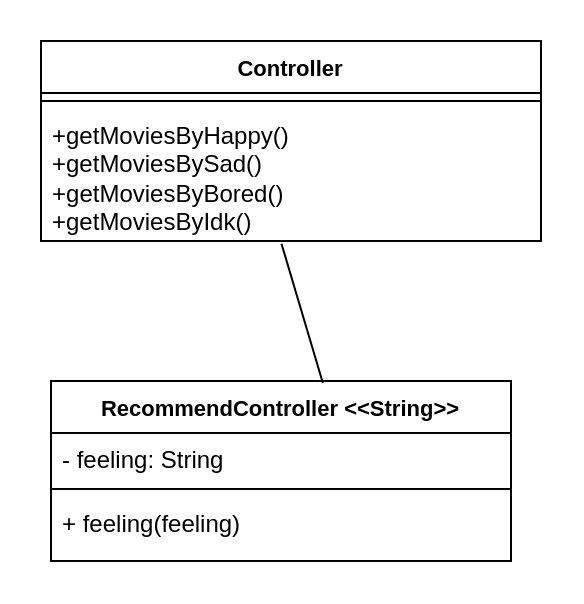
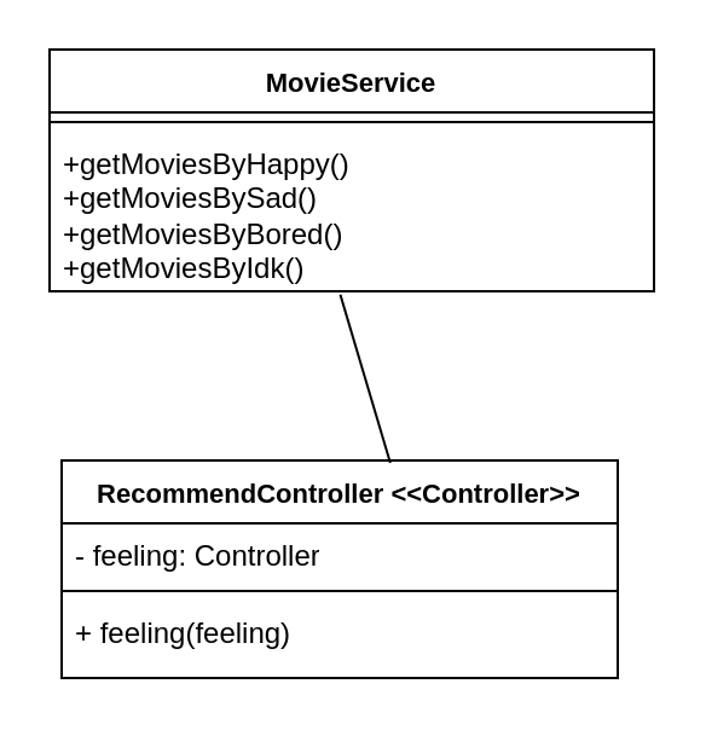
  <mxCell id="0" />
  <mxCell id="1" parent="0" />
- <mxCell id="2" value="&lt;font style=&quot;font-size: 11px;&quot;&gt;RecommendController&amp;nbsp;&lt;/font&gt;&lt;span style=&quot;font-size: 11px; background-color: initial;&quot;&gt;&amp;lt;&amp;lt;String&amp;gt;&amp;gt;&lt;/span&gt;" style="swimlane;fontStyle=1;align=center;verticalAlign=top;childLayout=stackLayout;horizontal=1;startSize=26;horizontalStack=0;resizeParent=1;resizeParentMax=0;resizeLast=0;collapsible=1;marginBottom=0;whiteSpace=wrap;html=1;" vertex="1" parent="1"><mxGeometry x="25" y="190" width="230" height="90" as="geometry" /></mxCell>
- <mxCell id="3" value="- feeling: String" style="text;strokeColor=none;fillColor=none;align=left;verticalAlign=top;spacingLeft=4;spacingRight=4;overflow=hidden;rotatable=0;points=[[0,0.5],[1,0.5]];portConstraint=eastwest;whiteSpace=wrap;html=1;" vertex="1" parent="2"><mxGeometry y="26" width="230" height="24" as="geometry" /></mxCell>
+ <mxCell id="2" value="&lt;font style=&quot;font-size: 11px;&quot;&gt;RecommendController&amp;nbsp;&lt;/font&gt;&lt;span style=&quot;font-size: 11px; background-color: initial;&quot;&gt;&amp;lt;&amp;lt;Controller&amp;gt;&amp;gt;&lt;/span&gt;" style="swimlane;fontStyle=1;align=center;verticalAlign=top;childLayout=stackLayout;horizontal=1;startSize=26;horizontalStack=0;resizeParent=1;resizeParentMax=0;resizeLast=0;collapsible=1;marginBottom=0;whiteSpace=wrap;html=1;" vertex="1" parent="1"><mxGeometry x="25" y="190" width="230" height="90" as="geometry" /></mxCell>
+ <mxCell id="3" value="- feeling: Controller" style="text;strokeColor=none;fillColor=none;align=left;verticalAlign=top;spacingLeft=4;spacingRight=4;overflow=hidden;rotatable=0;points=[[0,0.5],[1,0.5]];portConstraint=eastwest;whiteSpace=wrap;html=1;" vertex="1" parent="2"><mxGeometry y="26" width="230" height="24" as="geometry" /></mxCell>
  <mxCell id="4" value="" style="line;strokeWidth=1;fillColor=none;align=left;verticalAlign=middle;spacingTop=-1;spacingLeft=3;spacingRight=3;rotatable=0;labelPosition=right;points=[];portConstraint=eastwest;strokeColor=inherit;" vertex="1" parent="2"><mxGeometry y="50" width="230" height="8" as="geometry" /></mxCell>
  <mxCell id="5" value="+ feeling(feeling)" style="text;strokeColor=none;fillColor=none;align=left;verticalAlign=top;spacingLeft=4;spacingRight=4;overflow=hidden;rotatable=0;points=[[0,0.5],[1,0.5]];portConstraint=eastwest;whiteSpace=wrap;html=1;" vertex="1" parent="2"><mxGeometry y="58" width="230" height="32" as="geometry" /></mxCell>
- <mxCell id="6" value="&lt;span style=&quot;font-size: 11px;&quot;&gt;Controller&lt;/span&gt;" style="swimlane;fontStyle=1;align=center;verticalAlign=top;childLayout=stackLayout;horizontal=1;startSize=26;horizontalStack=0;resizeParent=1;resizeParentMax=0;resizeLast=0;collapsible=1;marginBottom=0;whiteSpace=wrap;html=1;" vertex="1" parent="1"><mxGeometry x="20" y="20" width="250" height="100" as="geometry" /></mxCell>
+ <mxCell id="6" value="&lt;span style=&quot;font-size: 11px;&quot;&gt;MovieService&lt;/span&gt;" style="swimlane;fontStyle=1;align=center;verticalAlign=top;childLayout=stackLayout;horizontal=1;startSize=26;horizontalStack=0;resizeParent=1;resizeParentMax=0;resizeLast=0;collapsible=1;marginBottom=0;whiteSpace=wrap;html=1;" vertex="1" parent="1"><mxGeometry x="20" y="20" width="250" height="100" as="geometry" /></mxCell>
  <mxCell id="7" value="" style="line;strokeWidth=1;fillColor=none;align=left;verticalAlign=middle;spacingTop=-1;spacingLeft=3;spacingRight=3;rotatable=0;labelPosition=right;points=[];portConstraint=eastwest;strokeColor=inherit;" vertex="1" parent="6"><mxGeometry y="26" width="250" height="8" as="geometry" /></mxCell>
  <mxCell id="8" value="+getMoviesByHappy()&lt;div&gt;+getMoviesBySad()&lt;br&gt;&lt;/div&gt;&lt;div&gt;+&lt;span style=&quot;background-color: initial;&quot;&gt;getMoviesByBored()&lt;/span&gt;&lt;/div&gt;&lt;div&gt;+getMoviesByIdk()&lt;span style=&quot;background-color: initial;&quot;&gt;&lt;br&gt;&lt;/span&gt;&lt;/div&gt;" style="text;strokeColor=none;fillColor=none;align=left;verticalAlign=top;spacingLeft=4;spacingRight=4;overflow=hidden;rotatable=0;points=[[0,0.5],[1,0.5]];portConstraint=eastwest;whiteSpace=wrap;html=1;" vertex="1" parent="6"><mxGeometry y="34" width="250" height="66" as="geometry" /></mxCell>
  <mxCell id="9" value="" style="endArrow=none;html=1;rounded=0;exitX=0.591;exitY=0.011;exitDx=0;exitDy=0;entryX=0.481;entryY=1.021;entryDx=0;entryDy=0;entryPerimeter=0;exitPerimeter=0;" edge="1" parent="1" source="2" target="8"><mxGeometry width="50" height="50" relative="1" as="geometry"><mxPoint x="205" y="170" as="sourcePoint" /><mxPoint x="65" y="100" as="targetPoint" /></mxGeometry></mxCell>
